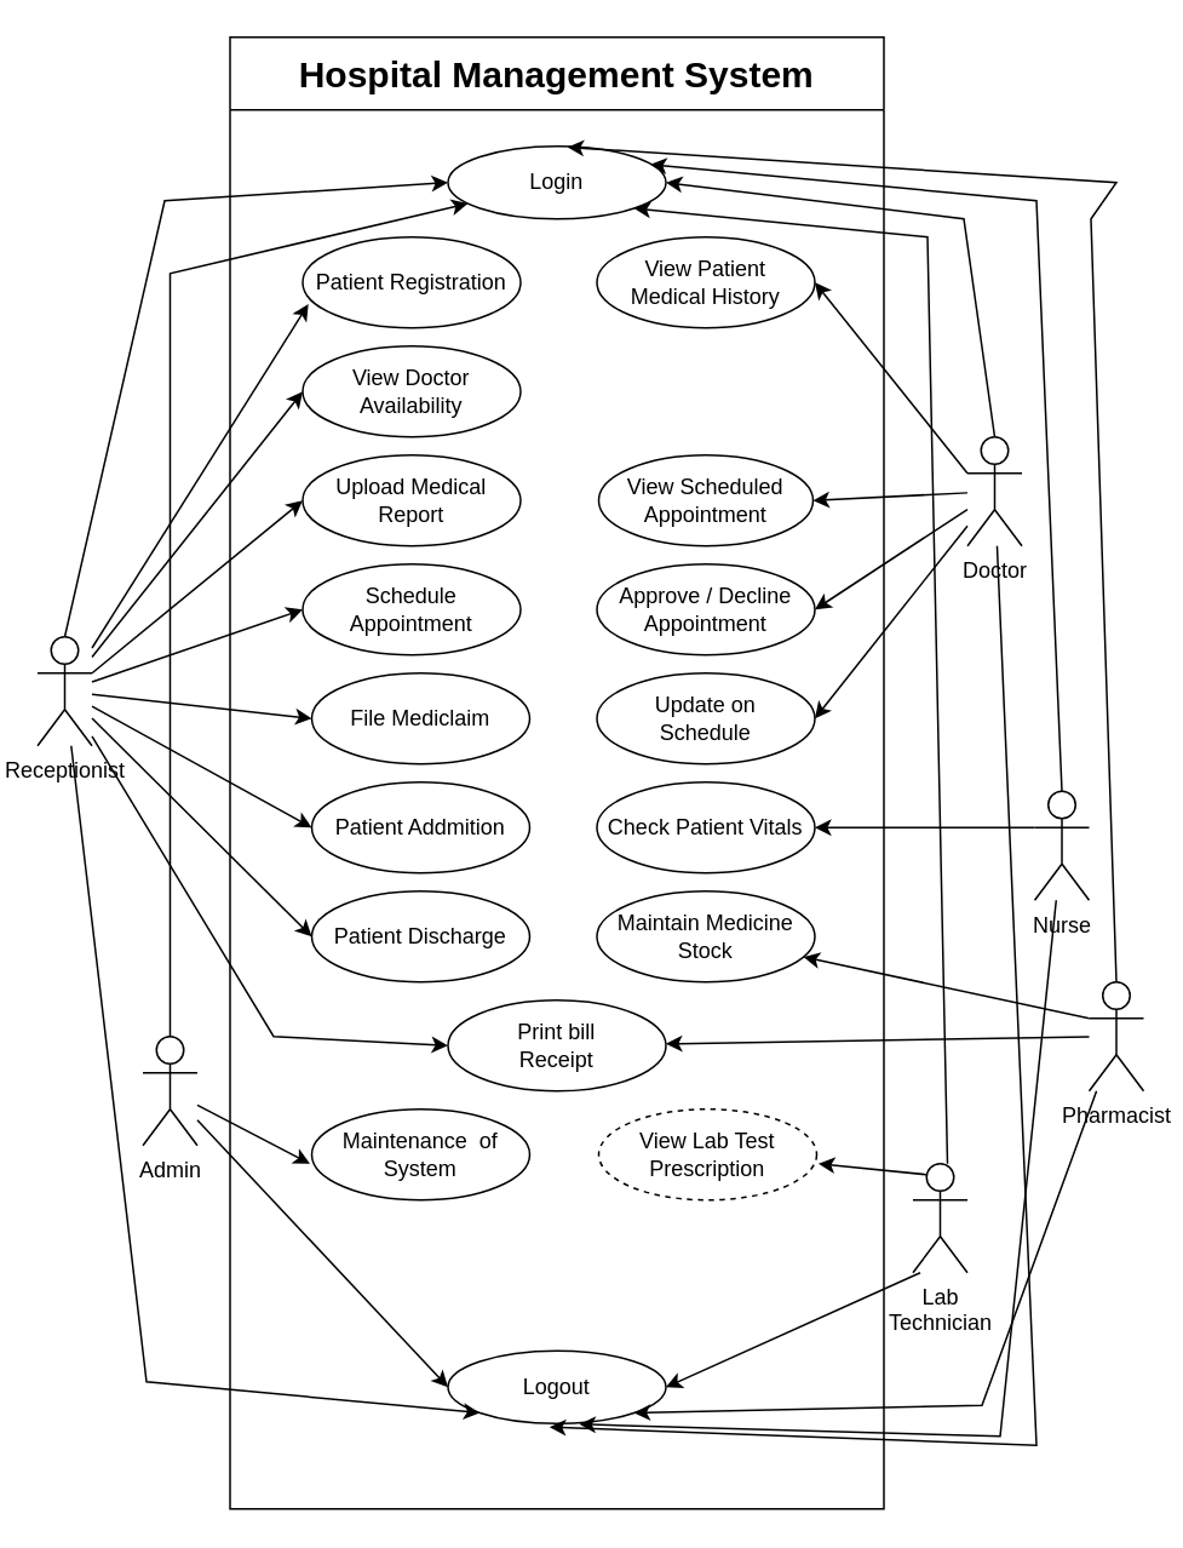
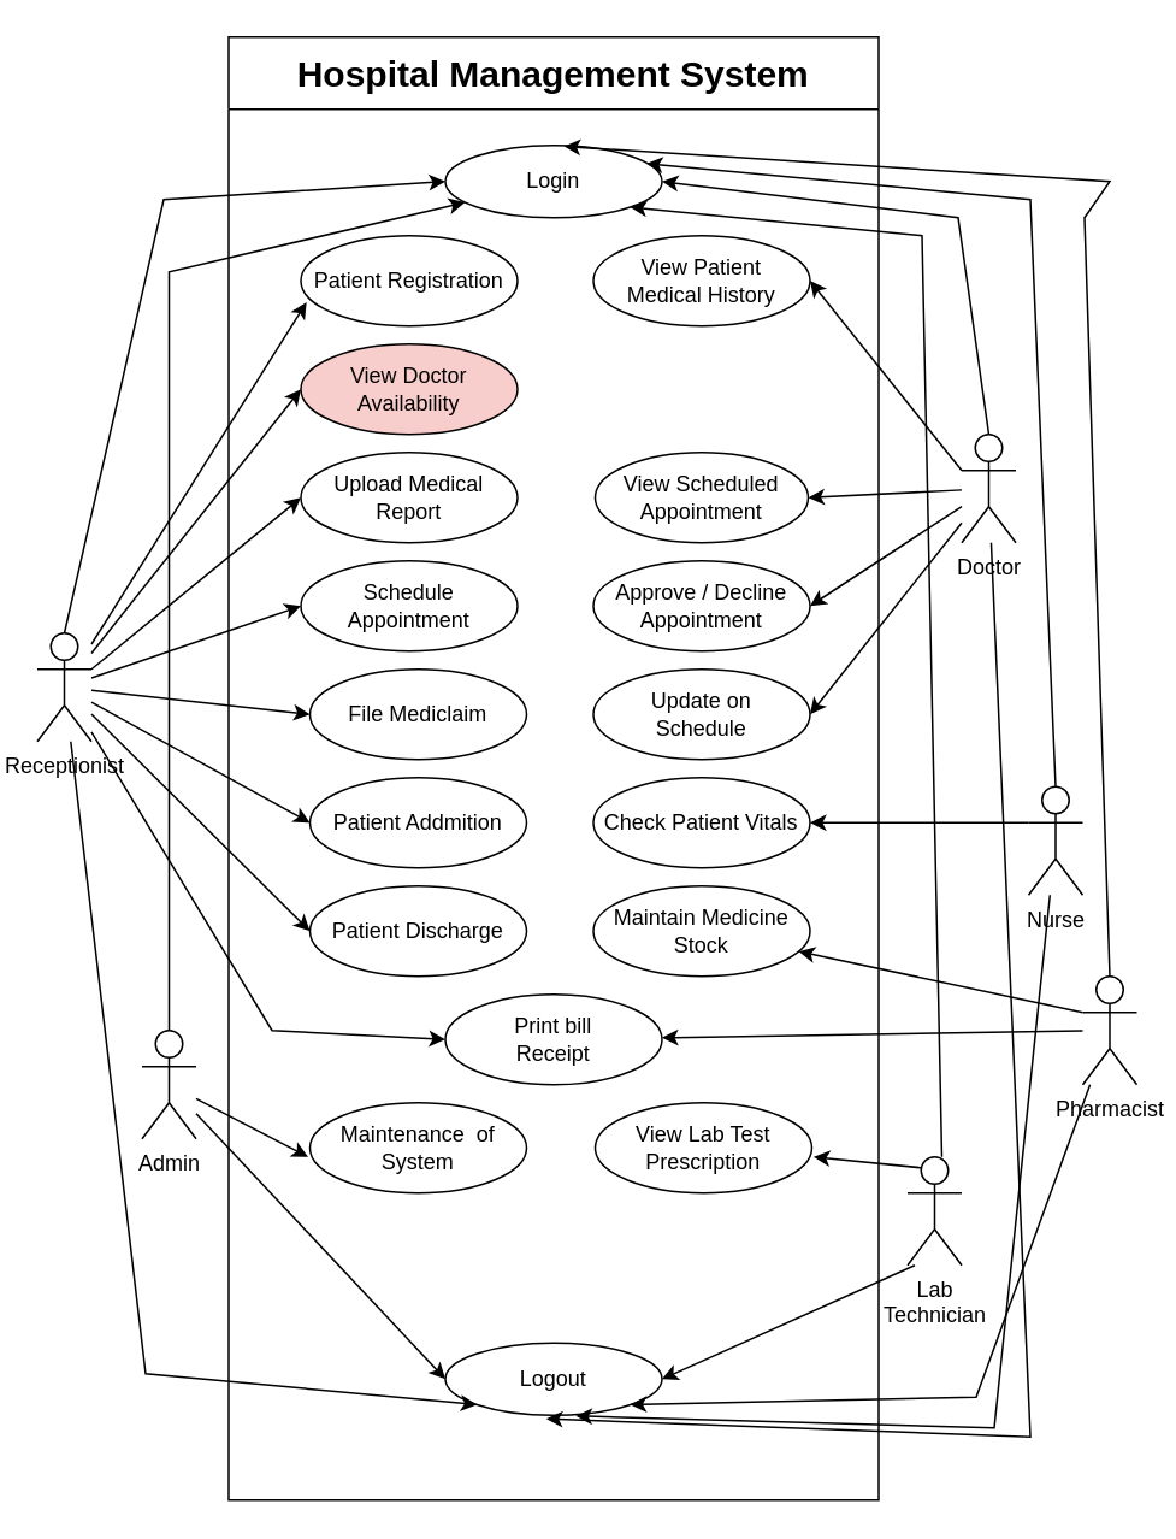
  <mxCell id="0" />
  <mxCell id="1" parent="0" />
  <mxCell id="2" value="&lt;font style=&quot;font-size: 20px;&quot;&gt;Hospital Management System&lt;/font&gt;" style="swimlane;whiteSpace=wrap;html=1;startSize=40;" vertex="1" parent="1"><mxGeometry x="126" y="20" width="360" height="810" as="geometry"><mxRectangle x="316" y="190" width="320" height="40" as="alternateBounds" /></mxGeometry></mxCell>
  <mxCell id="3" value="Login" style="ellipse;whiteSpace=wrap;html=1;" vertex="1" parent="2"><mxGeometry x="120" y="60" width="120" height="40" as="geometry" /></mxCell>
  <mxCell id="4" value="Patient Registration" style="ellipse;whiteSpace=wrap;html=1;" vertex="1" parent="2"><mxGeometry x="40" y="110" width="120" height="50" as="geometry" /></mxCell>
  <mxCell id="5" value="Schedule&lt;br&gt;Appointment" style="ellipse;whiteSpace=wrap;html=1;" vertex="1" parent="2"><mxGeometry x="40" y="290" width="120" height="50" as="geometry" /></mxCell>
  <mxCell id="6" value="Upload Medical Report" style="ellipse;whiteSpace=wrap;html=1;" vertex="1" parent="2"><mxGeometry x="40" y="230" width="120" height="50" as="geometry" /></mxCell>
- <mxCell id="7" value="View Doctor Availability" style="ellipse;whiteSpace=wrap;html=1;" vertex="1" parent="2"><mxGeometry x="40" y="170" width="120" height="50" as="geometry" /></mxCell>
+ <mxCell id="7" value="View Doctor Availability" style="ellipse;whiteSpace=wrap;html=1;fillColor=#f8cecc;" vertex="1" parent="2"><mxGeometry x="40" y="170" width="120" height="50" as="geometry" /></mxCell>
  <mxCell id="8" value="File Mediclaim" style="ellipse;whiteSpace=wrap;html=1;" vertex="1" parent="2"><mxGeometry x="45" y="350" width="120" height="50" as="geometry" /></mxCell>
  <mxCell id="9" value="Patient Addmition" style="ellipse;whiteSpace=wrap;html=1;" vertex="1" parent="2"><mxGeometry x="45" y="410" width="120" height="50" as="geometry" /></mxCell>
  <mxCell id="10" value="Patient Discharge" style="ellipse;whiteSpace=wrap;html=1;" vertex="1" parent="2"><mxGeometry x="45" y="470" width="120" height="50" as="geometry" /></mxCell>
  <mxCell id="11" value="Logout" style="ellipse;whiteSpace=wrap;html=1;" vertex="1" parent="2"><mxGeometry x="120" y="723" width="120" height="40" as="geometry" /></mxCell>
  <mxCell id="12" value="View Scheduled&lt;br style=&quot;border-color: var(--border-color);&quot;&gt;Appointment" style="ellipse;whiteSpace=wrap;html=1;" vertex="1" parent="2"><mxGeometry x="203" y="230" width="118" height="50" as="geometry" /></mxCell>
  <mxCell id="13" value="Approve / Decline&lt;br&gt;Appointment" style="ellipse;whiteSpace=wrap;html=1;" vertex="1" parent="2"><mxGeometry x="202" y="290" width="120" height="50" as="geometry" /></mxCell>
  <mxCell id="14" value="Update on&lt;br&gt;Schedule" style="ellipse;whiteSpace=wrap;html=1;" vertex="1" parent="2"><mxGeometry x="202" y="350" width="120" height="50" as="geometry" /></mxCell>
  <mxCell id="15" value="Check Patient Vitals" style="ellipse;whiteSpace=wrap;html=1;" vertex="1" parent="2"><mxGeometry x="202" y="410" width="120" height="50" as="geometry" /></mxCell>
  <mxCell id="16" value="View Patient&lt;br&gt;Medical History" style="ellipse;whiteSpace=wrap;html=1;" vertex="1" parent="2"><mxGeometry x="202" y="110" width="120" height="50" as="geometry" /></mxCell>
  <mxCell id="17" value="Print bill&lt;br&gt;Receipt" style="ellipse;whiteSpace=wrap;html=1;" vertex="1" parent="2"><mxGeometry x="120" y="530" width="120" height="50" as="geometry" /></mxCell>
  <mxCell id="18" value="Maintenance&amp;nbsp;&amp;nbsp;of System" style="ellipse;whiteSpace=wrap;html=1;" vertex="1" parent="2"><mxGeometry x="45" y="590" width="120" height="50" as="geometry" /></mxCell>
  <mxCell id="19" value="Maintain Medicine Stock" style="ellipse;whiteSpace=wrap;html=1;" vertex="1" parent="2"><mxGeometry x="202" y="470" width="120" height="50" as="geometry" /></mxCell>
  <mxCell id="20" value="Receptionist" style="shape=umlActor;verticalLabelPosition=bottom;verticalAlign=top;html=1;outlineConnect=0;" vertex="1" parent="1"><mxGeometry x="20" y="350" width="30" height="60" as="geometry" /></mxCell>
  <mxCell id="21" value="Doctor" style="shape=umlActor;verticalLabelPosition=bottom;verticalAlign=top;html=1;outlineConnect=0;" vertex="1" parent="1"><mxGeometry x="532" y="240" width="30" height="60" as="geometry" /></mxCell>
  <mxCell id="22" value="Nurse" style="shape=umlActor;verticalLabelPosition=bottom;verticalAlign=top;html=1;outlineConnect=0;" vertex="1" parent="1"><mxGeometry x="569" y="435" width="30" height="60" as="geometry" /></mxCell>
  <mxCell id="23" value="" style="endArrow=classic;html=1;rounded=0;entryX=0.026;entryY=0.738;entryDx=0;entryDy=0;entryPerimeter=0;" edge="1" parent="1" source="20" target="4"><mxGeometry width="50" height="50" relative="1" as="geometry"><mxPoint x="190" y="200" as="sourcePoint" /><mxPoint x="240" y="150" as="targetPoint" /></mxGeometry></mxCell>
  <mxCell id="24" value="Admin" style="shape=umlActor;verticalLabelPosition=bottom;verticalAlign=top;html=1;outlineConnect=0;" vertex="1" parent="1"><mxGeometry x="78" y="570" width="30" height="60" as="geometry" /></mxCell>
  <mxCell id="25" value="" style="endArrow=classic;html=1;rounded=0;" edge="1" parent="1" source="24"><mxGeometry width="50" height="50" relative="1" as="geometry"><mxPoint x="70" y="610" as="sourcePoint" /><mxPoint x="170" y="640" as="targetPoint" /></mxGeometry></mxCell>
  <mxCell id="26" value="" style="endArrow=classic;html=1;rounded=0;entryX=0;entryY=0.5;entryDx=0;entryDy=0;" edge="1" parent="1" source="20" target="8"><mxGeometry width="50" height="50" relative="1" as="geometry"><mxPoint x="60" y="390" as="sourcePoint" /><mxPoint x="170" y="410" as="targetPoint" /></mxGeometry></mxCell>
  <mxCell id="27" value="" style="endArrow=classic;html=1;rounded=0;entryX=0;entryY=0.5;entryDx=0;entryDy=0;" edge="1" parent="1" source="20" target="7"><mxGeometry width="50" height="50" relative="1" as="geometry"><mxPoint x="30" y="390" as="sourcePoint" /><mxPoint x="80" y="340" as="targetPoint" /></mxGeometry></mxCell>
  <mxCell id="28" value="" style="endArrow=classic;html=1;rounded=0;entryX=0;entryY=0.5;entryDx=0;entryDy=0;exitX=1;exitY=0.333;exitDx=0;exitDy=0;exitPerimeter=0;" edge="1" parent="1" source="20" target="6"><mxGeometry width="50" height="50" relative="1" as="geometry"><mxPoint x="30" y="390" as="sourcePoint" /><mxPoint x="160" y="280" as="targetPoint" /></mxGeometry></mxCell>
  <mxCell id="29" value="" style="endArrow=classic;html=1;rounded=0;entryX=0;entryY=0.5;entryDx=0;entryDy=0;" edge="1" parent="1" source="20" target="5"><mxGeometry width="50" height="50" relative="1" as="geometry"><mxPoint x="100" y="380" as="sourcePoint" /><mxPoint x="150" y="350" as="targetPoint" /></mxGeometry></mxCell>
  <mxCell id="30" value="" style="endArrow=classic;html=1;rounded=0;entryX=0;entryY=0.5;entryDx=0;entryDy=0;" edge="1" parent="1" source="20" target="9"><mxGeometry width="50" height="50" relative="1" as="geometry"><mxPoint x="30" y="390" as="sourcePoint" /><mxPoint x="80" y="340" as="targetPoint" /></mxGeometry></mxCell>
  <mxCell id="31" value="" style="endArrow=classic;html=1;rounded=0;entryX=0;entryY=0.5;entryDx=0;entryDy=0;" edge="1" parent="1" source="20" target="10"><mxGeometry width="50" height="50" relative="1" as="geometry"><mxPoint x="60" y="440" as="sourcePoint" /><mxPoint x="80" y="340" as="targetPoint" /></mxGeometry></mxCell>
  <mxCell id="32" value="" style="endArrow=classic;html=1;rounded=0;exitX=0;exitY=0.333;exitDx=0;exitDy=0;exitPerimeter=0;" edge="1" parent="1" source="22" target="15"><mxGeometry width="50" height="50" relative="1" as="geometry"><mxPoint x="280" y="490" as="sourcePoint" /><mxPoint x="450" y="460" as="targetPoint" /></mxGeometry></mxCell>
  <mxCell id="33" value="" style="endArrow=classic;html=1;rounded=0;exitX=0.5;exitY=0;exitDx=0;exitDy=0;exitPerimeter=0;entryX=1;entryY=0.5;entryDx=0;entryDy=0;" edge="1" parent="1" source="21" target="3"><mxGeometry width="50" height="50" relative="1" as="geometry"><mxPoint x="520" y="250" as="sourcePoint" /><mxPoint x="550" y="110" as="targetPoint" /><Array as="points"><mxPoint x="530" y="120" /></Array></mxGeometry></mxCell>
  <mxCell id="34" value="" style="endArrow=classic;html=1;rounded=0;exitX=0.5;exitY=0;exitDx=0;exitDy=0;exitPerimeter=0;entryX=0;entryY=0.5;entryDx=0;entryDy=0;" edge="1" parent="1" source="20" target="3"><mxGeometry width="50" height="50" relative="1" as="geometry"><mxPoint x="30" y="330" as="sourcePoint" /><mxPoint x="140" y="150" as="targetPoint" /><Array as="points"><mxPoint x="90" y="110" /></Array></mxGeometry></mxCell>
  <mxCell id="35" value="" style="endArrow=classic;html=1;rounded=0;exitX=0.5;exitY=0;exitDx=0;exitDy=0;exitPerimeter=0;" edge="1" parent="1" source="24" target="3"><mxGeometry width="50" height="50" relative="1" as="geometry"><mxPoint x="200" y="600" as="sourcePoint" /><mxPoint x="250" y="110" as="targetPoint" /><Array as="points"><mxPoint x="93" y="150" /></Array></mxGeometry></mxCell>
  <mxCell id="36" value="" style="endArrow=classic;html=1;rounded=0;entryX=0;entryY=0.5;entryDx=0;entryDy=0;" edge="1" parent="1" source="24" target="11"><mxGeometry width="50" height="50" relative="1" as="geometry"><mxPoint x="200" y="700" as="sourcePoint" /><mxPoint x="250" y="650" as="targetPoint" /></mxGeometry></mxCell>
  <mxCell id="37" value="" style="endArrow=classic;html=1;rounded=0;entryX=0;entryY=1;entryDx=0;entryDy=0;" edge="1" parent="1" source="20" target="11"><mxGeometry width="50" height="50" relative="1" as="geometry"><mxPoint x="200" y="560" as="sourcePoint" /><mxPoint x="250" y="510" as="targetPoint" /><Array as="points"><mxPoint x="80" y="760" /></Array></mxGeometry></mxCell>
  <mxCell id="38" value="" style="endArrow=classic;html=1;rounded=0;exitX=0;exitY=1;exitDx=0;exitDy=0;exitPerimeter=0;entryX=1;entryY=0.5;entryDx=0;entryDy=0;" edge="1" parent="1" target="11"><mxGeometry width="50" height="50" relative="1" as="geometry"><mxPoint x="506" y="700" as="sourcePoint" /><mxPoint x="250" y="510" as="targetPoint" /></mxGeometry></mxCell>
  <mxCell id="39" value="" style="endArrow=classic;html=1;rounded=0;entryX=1;entryY=1;entryDx=0;entryDy=0;exitX=0.5;exitY=0;exitDx=0;exitDy=0;exitPerimeter=0;" edge="1" parent="1" target="3"><mxGeometry width="50" height="50" relative="1" as="geometry"><mxPoint x="521" y="640" as="sourcePoint" /><mxPoint x="250" y="510" as="targetPoint" /><Array as="points"><mxPoint x="510" y="130" /></Array></mxGeometry></mxCell>
  <mxCell id="40" value="" style="endArrow=classic;html=1;rounded=0;exitX=0;exitY=0.333;exitDx=0;exitDy=0;exitPerimeter=0;entryX=1;entryY=0.5;entryDx=0;entryDy=0;" edge="1" parent="1" source="21" target="16"><mxGeometry width="50" height="50" relative="1" as="geometry"><mxPoint x="330" y="350" as="sourcePoint" /><mxPoint x="460" y="170" as="targetPoint" /></mxGeometry></mxCell>
  <mxCell id="41" value="" style="endArrow=classic;html=1;rounded=0;entryX=1;entryY=0.5;entryDx=0;entryDy=0;" edge="1" parent="1" source="21" target="12"><mxGeometry width="50" height="50" relative="1" as="geometry"><mxPoint x="330" y="350" as="sourcePoint" /><mxPoint x="380" y="300" as="targetPoint" /></mxGeometry></mxCell>
  <mxCell id="42" value="" style="endArrow=classic;html=1;rounded=0;entryX=1;entryY=0.5;entryDx=0;entryDy=0;" edge="1" parent="1" source="21" target="13"><mxGeometry width="50" height="50" relative="1" as="geometry"><mxPoint x="330" y="350" as="sourcePoint" /><mxPoint x="380" y="300" as="targetPoint" /></mxGeometry></mxCell>
  <mxCell id="43" value="" style="endArrow=classic;html=1;rounded=0;entryX=1;entryY=0.5;entryDx=0;entryDy=0;" edge="1" parent="1" source="21" target="14"><mxGeometry width="50" height="50" relative="1" as="geometry"><mxPoint x="570" y="360" as="sourcePoint" /><mxPoint x="380" y="300" as="targetPoint" /></mxGeometry></mxCell>
  <mxCell id="44" value="" style="endArrow=classic;html=1;rounded=0;entryX=1;entryY=1;entryDx=0;entryDy=0;" edge="1" parent="1" target="11"><mxGeometry width="50" height="50" relative="1" as="geometry"><mxPoint x="603.064" y="600" as="sourcePoint" /><mxPoint x="350.004" y="779.814" as="targetPoint" /><Array as="points"><mxPoint x="540" y="773" /></Array></mxGeometry></mxCell>
  <mxCell id="45" value="" style="endArrow=classic;html=1;rounded=0;entryX=0.548;entryY=0.013;entryDx=0;entryDy=0;entryPerimeter=0;" edge="1" parent="1" target="3"><mxGeometry width="50" height="50" relative="1" as="geometry"><mxPoint x="614" y="540" as="sourcePoint" /><mxPoint x="410" y="80" as="targetPoint" /><Array as="points"><mxPoint x="600" y="120" /><mxPoint x="614" y="100" /></Array></mxGeometry></mxCell>
  <mxCell id="46" value="" style="endArrow=classic;html=1;rounded=0;entryX=0.602;entryY=1.01;entryDx=0;entryDy=0;entryPerimeter=0;" edge="1" parent="1" source="22" target="11"><mxGeometry width="50" height="50" relative="1" as="geometry"><mxPoint x="590" y="520" as="sourcePoint" /><mxPoint x="460" y="600" as="targetPoint" /><Array as="points"><mxPoint x="550" y="790" /></Array></mxGeometry></mxCell>
  <mxCell id="47" value="" style="endArrow=classic;html=1;rounded=0;exitX=0.5;exitY=0;exitDx=0;exitDy=0;exitPerimeter=0;entryX=0.928;entryY=0.25;entryDx=0;entryDy=0;entryPerimeter=0;" edge="1" parent="1" source="22" target="3"><mxGeometry width="50" height="50" relative="1" as="geometry"><mxPoint x="410" y="440" as="sourcePoint" /><mxPoint x="360" y="90" as="targetPoint" /><Array as="points"><mxPoint x="570" y="110" /></Array></mxGeometry></mxCell>
  <mxCell id="48" value="" style="endArrow=classic;html=1;rounded=0;entryX=0.466;entryY=1.048;entryDx=0;entryDy=0;entryPerimeter=0;" edge="1" parent="1" source="21" target="11"><mxGeometry width="50" height="50" relative="1" as="geometry"><mxPoint x="550" y="320" as="sourcePoint" /><mxPoint x="460" y="320" as="targetPoint" /><Array as="points"><mxPoint x="570" y="795" /></Array></mxGeometry></mxCell>
  <mxCell id="49" value="" style="endArrow=classic;html=1;rounded=0;entryX=0;entryY=0.5;entryDx=0;entryDy=0;" edge="1" parent="1" source="20" target="17"><mxGeometry width="50" height="50" relative="1" as="geometry"><mxPoint x="235" y="730" as="sourcePoint" /><mxPoint x="171" y="575" as="targetPoint" /><Array as="points"><mxPoint x="150" y="570" /></Array></mxGeometry></mxCell>
- <mxCell id="50" value="View Lab Test Prescription" style="ellipse;whiteSpace=wrap;html=1;dashed=1;" vertex="1" parent="1"><mxGeometry x="329" y="610" width="120" height="50" as="geometry" /></mxCell>
+ <mxCell id="50" value="View Lab Test Prescription" style="ellipse;whiteSpace=wrap;html=1;" vertex="1" parent="1"><mxGeometry x="329" y="610" width="120" height="50" as="geometry" /></mxCell>
  <mxCell id="51" value="Lab&lt;br&gt;Technician" style="shape=umlActor;verticalLabelPosition=bottom;verticalAlign=top;html=1;outlineConnect=0;" vertex="1" parent="1"><mxGeometry x="502" y="640" width="30" height="60" as="geometry" /></mxCell>
  <mxCell id="52" value="Pharmacist" style="shape=umlActor;verticalLabelPosition=bottom;verticalAlign=top;html=1;outlineConnect=0;" vertex="1" parent="1"><mxGeometry x="599" y="540" width="30" height="60" as="geometry" /></mxCell>
  <mxCell id="53" value="" style="endArrow=classic;html=1;rounded=0;exitX=0;exitY=0.333;exitDx=0;exitDy=0;exitPerimeter=0;" edge="1" parent="1" source="52" target="19"><mxGeometry width="50" height="50" relative="1" as="geometry"><mxPoint x="420" y="620" as="sourcePoint" /><mxPoint x="470" y="570" as="targetPoint" /></mxGeometry></mxCell>
  <mxCell id="54" value="" style="endArrow=classic;html=1;rounded=0;" edge="1" parent="1" source="52" target="17"><mxGeometry width="50" height="50" relative="1" as="geometry"><mxPoint x="440" y="600" as="sourcePoint" /><mxPoint x="490" y="550" as="targetPoint" /></mxGeometry></mxCell>
  <mxCell id="55" value="" style="endArrow=classic;html=1;rounded=0;exitX=0.25;exitY=0.1;exitDx=0;exitDy=0;exitPerimeter=0;entryX=1.008;entryY=0.6;entryDx=0;entryDy=0;entryPerimeter=0;" edge="1" parent="1" source="51" target="50"><mxGeometry width="50" height="50" relative="1" as="geometry"><mxPoint x="480" y="620" as="sourcePoint" /><mxPoint x="460" y="635" as="targetPoint" /></mxGeometry></mxCell>
